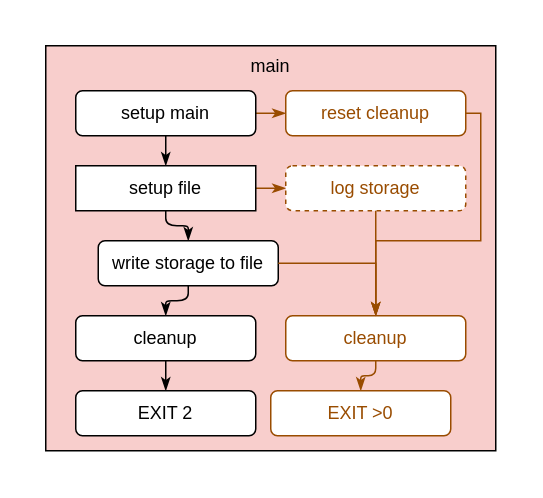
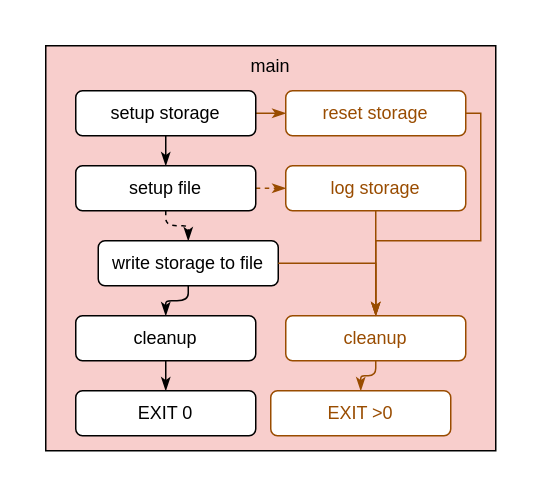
  <mxCell id="0" />
  <mxCell id="1" parent="0" />
  <mxCell id="2" value="" style="rounded=0;whiteSpace=wrap;html=1;strokeColor=none;fontColor=#994C00;fillColor=none;" vertex="1" parent="1"><mxGeometry x="20" y="20" width="320" height="290" as="geometry" /></mxCell>
  <mxCell id="3" value="main" style="rounded=0;whiteSpace=wrap;html=1;verticalAlign=top;align=center;fillColor=#f8cecc;" vertex="1" parent="1"><mxGeometry x="30" y="30" width="300" height="270" as="geometry" /></mxCell>
  <mxCell id="4" value="" style="endArrow=classicThin;html=1;exitX=0.5;exitY=1;entryX=0.5;entryY=0;endFill=1;edgeStyle=orthogonalEdgeStyle;rounded=1;" edge="1" parent="1" source="11" target="12"><mxGeometry width="50" height="50" relative="1" as="geometry"><mxPoint x="10" y="210" as="sourcePoint" /><mxPoint x="60" y="160" as="targetPoint" /></mxGeometry></mxCell>
- <mxCell id="5" value="" style="endArrow=classicThin;html=1;exitX=0.5;exitY=1;entryX=0.5;entryY=0;endFill=1;edgeStyle=orthogonalEdgeStyle;rounded=1;" edge="1" parent="1" source="12" target="13"><mxGeometry width="50" height="50" relative="1" as="geometry"><mxPoint x="179.857" y="150.143" as="sourcePoint" /><mxPoint x="120" y="220" as="targetPoint" /></mxGeometry></mxCell>
+ <mxCell id="5" value="" style="endArrow=classicThin;html=1;exitX=0.5;exitY=1;entryX=0.5;entryY=0;endFill=1;edgeStyle=orthogonalEdgeStyle;rounded=1;dashed=1;" edge="1" parent="1" source="12" target="13"><mxGeometry width="50" height="50" relative="1" as="geometry"><mxPoint x="179.857" y="150.143" as="sourcePoint" /><mxPoint x="120" y="220" as="targetPoint" /></mxGeometry></mxCell>
  <mxCell id="6" value="" style="endArrow=classicThin;html=1;exitX=0.5;exitY=1;endFill=1;edgeStyle=orthogonalEdgeStyle;rounded=1;entryX=0.5;entryY=0;" edge="1" parent="1" source="13" target="14"><mxGeometry width="50" height="50" relative="1" as="geometry"><mxPoint x="70" y="360" as="sourcePoint" /><mxPoint x="40" y="200" as="targetPoint" /></mxGeometry></mxCell>
- <mxCell id="7" value="" style="endArrow=classicThin;html=1;exitX=1;exitY=0.5;entryX=0;entryY=0.5;endFill=1;strokeColor=#994C00;rounded=0;edgeStyle=elbowEdgeStyle;" edge="1" parent="1" source="12" target="19"><mxGeometry width="50" height="50" relative="1" as="geometry"><mxPoint x="179.857" y="150.143" as="sourcePoint" /><mxPoint x="130" y="180" as="targetPoint" /></mxGeometry></mxCell>
+ <mxCell id="7" value="" style="endArrow=classicThin;html=1;exitX=1;exitY=0.5;entryX=0;entryY=0.5;endFill=1;strokeColor=#994C00;rounded=0;edgeStyle=elbowEdgeStyle;dashed=1;" edge="1" parent="1" source="12" target="19"><mxGeometry width="50" height="50" relative="1" as="geometry"><mxPoint x="179.857" y="150.143" as="sourcePoint" /><mxPoint x="130" y="180" as="targetPoint" /></mxGeometry></mxCell>
  <mxCell id="8" value="" style="endArrow=classicThin;html=1;strokeColor=#994C00;edgeStyle=orthogonalEdgeStyle;endFill=1;rounded=0;exitX=1;exitY=0.5;fontColor=#994C00;entryX=0.5;entryY=0;" edge="1" parent="1" source="18" target="21"><mxGeometry width="50" height="50" relative="1" as="geometry"><mxPoint x="240.143" y="239.857" as="sourcePoint" /><mxPoint x="320" y="240" as="targetPoint" /><Array as="points"><mxPoint x="320" y="75" /><mxPoint x="320" y="160" /><mxPoint x="250" y="160" /></Array></mxGeometry></mxCell>
  <mxCell id="9" value="" style="endArrow=classicThin;html=1;entryX=0.5;entryY=0;endFill=1;edgeStyle=orthogonalEdgeStyle;rounded=1;exitX=0.5;exitY=1;" edge="1" parent="1" source="14" target="15"><mxGeometry width="50" height="50" relative="1" as="geometry"><mxPoint x="280" y="260" as="sourcePoint" /><mxPoint x="169.857" y="259.857" as="targetPoint" /></mxGeometry></mxCell>
  <mxCell id="10" value="" style="edgeStyle=elbowEdgeStyle;rounded=0;html=1;endArrow=classicThin;endFill=1;jettySize=auto;orthogonalLoop=1;exitX=1;exitY=0.5;strokeColor=#994C00;" edge="1" parent="1" source="11"><mxGeometry relative="1" as="geometry"><mxPoint x="170" y="75" as="sourcePoint" /><mxPoint x="190" y="75" as="targetPoint" /></mxGeometry></mxCell>
- <mxCell id="11" value="&lt;div&gt;setup main&lt;/div&gt;" style="rounded=1;whiteSpace=wrap;html=1;verticalAlign=middle;" vertex="1" parent="1"><mxGeometry x="50" y="60" width="120" height="30" as="geometry" /></mxCell>
- <mxCell id="12" value="setup file" style="whiteSpace=wrap;html=1;rounded=0;" vertex="1" parent="1"><mxGeometry x="50" y="110" width="120" height="30" as="geometry" /></mxCell>
+ <mxCell id="11" value="&lt;div&gt;setup storage&lt;/div&gt;" style="rounded=1;whiteSpace=wrap;html=1;verticalAlign=middle;" vertex="1" parent="1"><mxGeometry x="50" y="60" width="120" height="30" as="geometry" /></mxCell>
+ <mxCell id="12" value="setup file" style="rounded=1;whiteSpace=wrap;html=1;" vertex="1" parent="1"><mxGeometry x="50" y="110" width="120" height="30" as="geometry" /></mxCell>
  <mxCell id="13" value="write storage to file" style="rounded=1;whiteSpace=wrap;html=1;" vertex="1" parent="1"><mxGeometry x="65" y="160" width="120" height="30" as="geometry" /></mxCell>
  <mxCell id="14" value="cleanup" style="rounded=1;whiteSpace=wrap;html=1;" vertex="1" parent="1"><mxGeometry x="50" y="210" width="120" height="30" as="geometry" /></mxCell>
- <mxCell id="15" value="EXIT 2" style="rounded=1;whiteSpace=wrap;html=1;" vertex="1" parent="1"><mxGeometry x="50" y="260" width="120" height="30" as="geometry" /></mxCell>
+ <mxCell id="15" value="EXIT 0" style="rounded=1;whiteSpace=wrap;html=1;" vertex="1" parent="1"><mxGeometry x="50" y="260" width="120" height="30" as="geometry" /></mxCell>
  <mxCell id="16" value="" style="endArrow=classicThin;html=1;exitX=1;exitY=0.5;endFill=1;strokeColor=#994C00;rounded=0;entryX=0.5;entryY=0;edgeStyle=orthogonalEdgeStyle;" edge="1" parent="1" source="13" target="21"><mxGeometry width="50" height="50" relative="1" as="geometry"><mxPoint x="155" y="149.857" as="sourcePoint" /><mxPoint x="220" y="210" as="targetPoint" /></mxGeometry></mxCell>
  <mxCell id="17" value="" style="endArrow=classicThin;html=1;strokeColor=#994C00;edgeStyle=orthogonalEdgeStyle;endFill=1;rounded=1;exitX=0.5;exitY=1;entryX=0.5;entryY=0;fontColor=#994C00;" edge="1" parent="1" source="21" target="20"><mxGeometry width="50" height="50" relative="1" as="geometry"><mxPoint x="309.857" y="135" as="sourcePoint" /><mxPoint x="340" y="310" as="targetPoint" /></mxGeometry></mxCell>
- <mxCell id="18" value="reset cleanup" style="rounded=1;whiteSpace=wrap;html=1;strokeColor=#994C00;fontColor=#994C00;" vertex="1" parent="1"><mxGeometry x="190" y="60" width="120" height="30" as="geometry" /></mxCell>
- <mxCell id="19" value="log storage" style="rounded=1;whiteSpace=wrap;html=1;strokeColor=#994C00;fontColor=#994C00;dashed=1;" vertex="1" parent="1"><mxGeometry x="190" y="110" width="120" height="30" as="geometry" /></mxCell>
+ <mxCell id="18" value="reset storage" style="rounded=1;whiteSpace=wrap;html=1;strokeColor=#994C00;fontColor=#994C00;" vertex="1" parent="1"><mxGeometry x="190" y="60" width="120" height="30" as="geometry" /></mxCell>
+ <mxCell id="19" value="log storage" style="rounded=1;whiteSpace=wrap;html=1;strokeColor=#994C00;fontColor=#994C00;" vertex="1" parent="1"><mxGeometry x="190" y="110" width="120" height="30" as="geometry" /></mxCell>
  <mxCell id="20" value="EXIT &amp;gt;0&lt;br&gt;" style="rounded=1;whiteSpace=wrap;html=1;fontColor=#994C00;strokeColor=#994C00;" vertex="1" parent="1"><mxGeometry x="180" y="260" width="120" height="30" as="geometry" /></mxCell>
  <mxCell id="21" value="cleanup" style="rounded=1;whiteSpace=wrap;html=1;strokeColor=#994C00;fontColor=#994C00;" vertex="1" parent="1"><mxGeometry x="190" y="210" width="120" height="30" as="geometry" /></mxCell>
  <mxCell id="22" value="" style="endArrow=classicThin;html=1;strokeColor=#994C00;edgeStyle=orthogonalEdgeStyle;endFill=1;rounded=0;exitX=0.5;exitY=1;fontColor=#994C00;entryX=0.5;entryY=0;" edge="1" parent="1" source="19" target="21"><mxGeometry width="50" height="50" relative="1" as="geometry"><mxPoint x="320.048" y="134.857" as="sourcePoint" /><mxPoint x="320" y="117" as="targetPoint" /></mxGeometry></mxCell>
